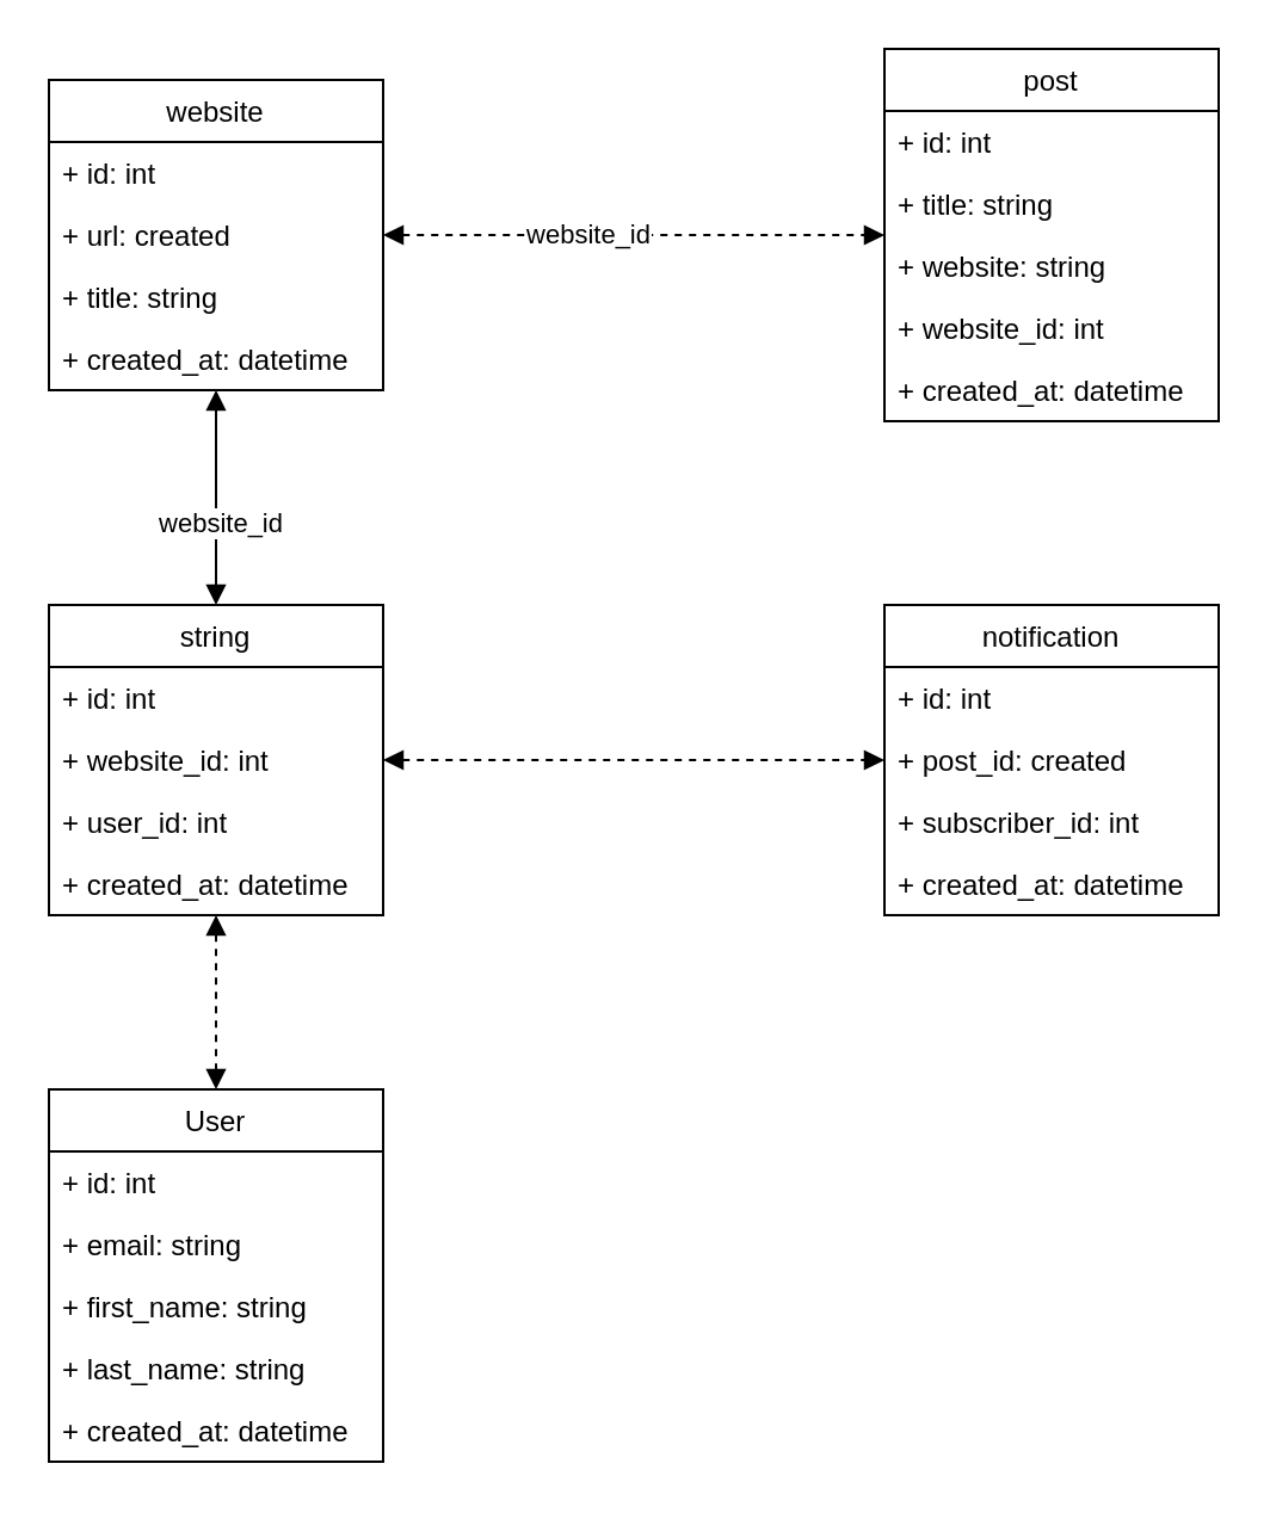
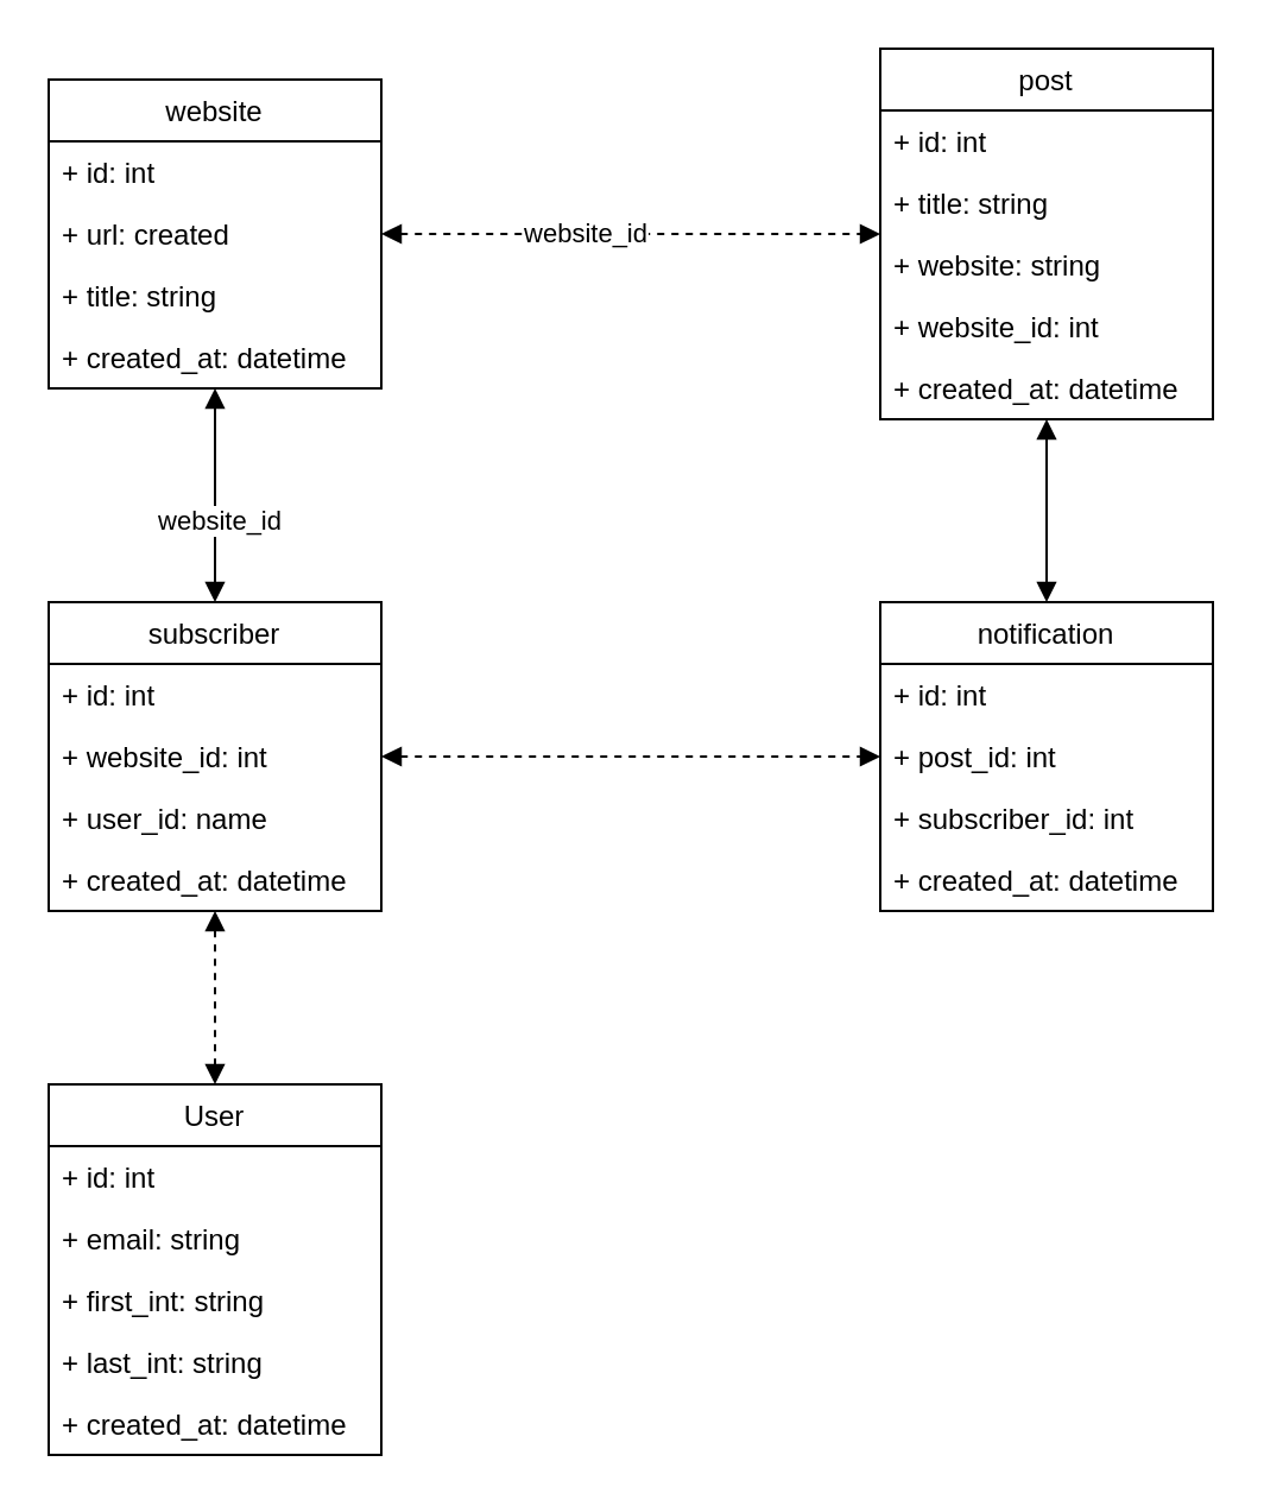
  <mxCell id="0" />
  <mxCell id="1" parent="0" />
  <mxCell id="2" value="website" style="swimlane;fontStyle=0;childLayout=stackLayout;horizontal=1;startSize=26;fillColor=none;horizontalStack=0;resizeParent=1;resizeParentMax=0;resizeLast=0;collapsible=1;marginBottom=0;" vertex="1" parent="1"><mxGeometry x="20" y="33" width="140" height="130" as="geometry" /></mxCell>
  <mxCell id="3" value="+ id: int" style="text;strokeColor=none;fillColor=none;align=left;verticalAlign=top;spacingLeft=4;spacingRight=4;overflow=hidden;rotatable=0;points=[[0,0.5],[1,0.5]];portConstraint=eastwest;" vertex="1" parent="2"><mxGeometry y="26" width="140" height="26" as="geometry" /></mxCell>
  <mxCell id="4" value="+ url: created" style="text;strokeColor=none;fillColor=none;align=left;verticalAlign=top;spacingLeft=4;spacingRight=4;overflow=hidden;rotatable=0;points=[[0,0.5],[1,0.5]];portConstraint=eastwest;" vertex="1" parent="2"><mxGeometry y="52" width="140" height="26" as="geometry" /></mxCell>
  <mxCell id="5" value="+ title: string" style="text;strokeColor=none;fillColor=none;align=left;verticalAlign=top;spacingLeft=4;spacingRight=4;overflow=hidden;rotatable=0;points=[[0,0.5],[1,0.5]];portConstraint=eastwest;" vertex="1" parent="2"><mxGeometry y="78" width="140" height="26" as="geometry" /></mxCell>
  <mxCell id="6" value="+ created_at: datetime" style="text;strokeColor=none;fillColor=none;align=left;verticalAlign=top;spacingLeft=4;spacingRight=4;overflow=hidden;rotatable=0;points=[[0,0.5],[1,0.5]];portConstraint=eastwest;" vertex="1" parent="2"><mxGeometry y="104" width="140" height="26" as="geometry" /></mxCell>
  <mxCell id="7" value="post" style="swimlane;fontStyle=0;childLayout=stackLayout;horizontal=1;startSize=26;fillColor=none;horizontalStack=0;resizeParent=1;resizeParentMax=0;resizeLast=0;collapsible=1;marginBottom=0;" vertex="1" parent="1"><mxGeometry x="370" y="20" width="140" height="156" as="geometry" /></mxCell>
  <mxCell id="8" value="+ id: int" style="text;strokeColor=none;fillColor=none;align=left;verticalAlign=top;spacingLeft=4;spacingRight=4;overflow=hidden;rotatable=0;points=[[0,0.5],[1,0.5]];portConstraint=eastwest;" vertex="1" parent="7"><mxGeometry y="26" width="140" height="26" as="geometry" /></mxCell>
  <mxCell id="9" value="+ title: string" style="text;strokeColor=none;fillColor=none;align=left;verticalAlign=top;spacingLeft=4;spacingRight=4;overflow=hidden;rotatable=0;points=[[0,0.5],[1,0.5]];portConstraint=eastwest;" vertex="1" parent="7"><mxGeometry y="52" width="140" height="26" as="geometry" /></mxCell>
  <mxCell id="10" value="+ website: string" style="text;strokeColor=none;fillColor=none;align=left;verticalAlign=top;spacingLeft=4;spacingRight=4;overflow=hidden;rotatable=0;points=[[0,0.5],[1,0.5]];portConstraint=eastwest;" vertex="1" parent="7"><mxGeometry y="78" width="140" height="26" as="geometry" /></mxCell>
  <mxCell id="11" value="+ website_id: int" style="text;strokeColor=none;fillColor=none;align=left;verticalAlign=top;spacingLeft=4;spacingRight=4;overflow=hidden;rotatable=0;points=[[0,0.5],[1,0.5]];portConstraint=eastwest;" vertex="1" parent="7"><mxGeometry y="104" width="140" height="26" as="geometry" /></mxCell>
  <mxCell id="12" value="+ created_at: datetime" style="text;strokeColor=none;fillColor=none;align=left;verticalAlign=top;spacingLeft=4;spacingRight=4;overflow=hidden;rotatable=0;points=[[0,0.5],[1,0.5]];portConstraint=eastwest;" vertex="1" parent="7"><mxGeometry y="130" width="140" height="26" as="geometry" /></mxCell>
- <mxCell id="13" value="string" style="swimlane;fontStyle=0;childLayout=stackLayout;horizontal=1;startSize=26;fillColor=none;horizontalStack=0;resizeParent=1;resizeParentMax=0;resizeLast=0;collapsible=1;marginBottom=0;" vertex="1" parent="1"><mxGeometry x="20" y="253" width="140" height="130" as="geometry" /></mxCell>
+ <mxCell id="13" value="subscriber" style="swimlane;fontStyle=0;childLayout=stackLayout;horizontal=1;startSize=26;fillColor=none;horizontalStack=0;resizeParent=1;resizeParentMax=0;resizeLast=0;collapsible=1;marginBottom=0;" vertex="1" parent="1"><mxGeometry x="20" y="253" width="140" height="130" as="geometry" /></mxCell>
  <mxCell id="14" value="+ id: int" style="text;strokeColor=none;fillColor=none;align=left;verticalAlign=top;spacingLeft=4;spacingRight=4;overflow=hidden;rotatable=0;points=[[0,0.5],[1,0.5]];portConstraint=eastwest;" vertex="1" parent="13"><mxGeometry y="26" width="140" height="26" as="geometry" /></mxCell>
  <mxCell id="15" value="+ website_id: int" style="text;strokeColor=none;fillColor=none;align=left;verticalAlign=top;spacingLeft=4;spacingRight=4;overflow=hidden;rotatable=0;points=[[0,0.5],[1,0.5]];portConstraint=eastwest;" vertex="1" parent="13"><mxGeometry y="52" width="140" height="26" as="geometry" /></mxCell>
- <mxCell id="16" value="+ user_id: int" style="text;strokeColor=none;fillColor=none;align=left;verticalAlign=top;spacingLeft=4;spacingRight=4;overflow=hidden;rotatable=0;points=[[0,0.5],[1,0.5]];portConstraint=eastwest;" vertex="1" parent="13"><mxGeometry y="78" width="140" height="26" as="geometry" /></mxCell>
+ <mxCell id="16" value="+ user_id: name" style="text;strokeColor=none;fillColor=none;align=left;verticalAlign=top;spacingLeft=4;spacingRight=4;overflow=hidden;rotatable=0;points=[[0,0.5],[1,0.5]];portConstraint=eastwest;" vertex="1" parent="13"><mxGeometry y="78" width="140" height="26" as="geometry" /></mxCell>
  <mxCell id="17" value="+ created_at: datetime" style="text;strokeColor=none;fillColor=none;align=left;verticalAlign=top;spacingLeft=4;spacingRight=4;overflow=hidden;rotatable=0;points=[[0,0.5],[1,0.5]];portConstraint=eastwest;" vertex="1" parent="13"><mxGeometry y="104" width="140" height="26" as="geometry" /></mxCell>
  <mxCell id="18" value="" style="endArrow=block;startArrow=block;endFill=1;startFill=1;html=1;rounded=0;dashed=1;" edge="1" parent="1" source="2" target="7"><mxGeometry width="160" relative="1" as="geometry"><mxPoint x="330" y="296" as="sourcePoint" /><mxPoint x="490" y="296" as="targetPoint" /></mxGeometry></mxCell>
  <mxCell id="19" value="website_id" style="edgeLabel;html=1;align=center;verticalAlign=middle;resizable=0;points=[];" vertex="1" connectable="0" parent="18"><mxGeometry x="-0.191" y="1" relative="1" as="geometry"><mxPoint as="offset" /></mxGeometry></mxCell>
  <mxCell id="20" value="" style="endArrow=block;startArrow=block;endFill=1;startFill=1;html=1;rounded=0;" edge="1" parent="1" source="2" target="13"><mxGeometry width="160" relative="1" as="geometry"><mxPoint x="150" y="426" as="sourcePoint" /><mxPoint x="310" y="426" as="targetPoint" /></mxGeometry></mxCell>
  <mxCell id="21" value="website_id" style="edgeLabel;html=1;align=center;verticalAlign=middle;resizable=0;points=[];" vertex="1" connectable="0" parent="20"><mxGeometry x="0.226" y="1" relative="1" as="geometry"><mxPoint as="offset" /></mxGeometry></mxCell>
  <mxCell id="22" value="User" style="swimlane;fontStyle=0;childLayout=stackLayout;horizontal=1;startSize=26;fillColor=none;horizontalStack=0;resizeParent=1;resizeParentMax=0;resizeLast=0;collapsible=1;marginBottom=0;" vertex="1" parent="1"><mxGeometry x="20" y="456" width="140" height="156" as="geometry" /></mxCell>
  <mxCell id="23" value="+ id: int" style="text;strokeColor=none;fillColor=none;align=left;verticalAlign=top;spacingLeft=4;spacingRight=4;overflow=hidden;rotatable=0;points=[[0,0.5],[1,0.5]];portConstraint=eastwest;" vertex="1" parent="22"><mxGeometry y="26" width="140" height="26" as="geometry" /></mxCell>
  <mxCell id="24" value="+ email: string" style="text;strokeColor=none;fillColor=none;align=left;verticalAlign=top;spacingLeft=4;spacingRight=4;overflow=hidden;rotatable=0;points=[[0,0.5],[1,0.5]];portConstraint=eastwest;" vertex="1" parent="22"><mxGeometry y="52" width="140" height="26" as="geometry" /></mxCell>
- <mxCell id="25" value="+ first_name: string" style="text;strokeColor=none;fillColor=none;align=left;verticalAlign=top;spacingLeft=4;spacingRight=4;overflow=hidden;rotatable=0;points=[[0,0.5],[1,0.5]];portConstraint=eastwest;" vertex="1" parent="22"><mxGeometry y="78" width="140" height="26" as="geometry" /></mxCell>
- <mxCell id="26" value="+ last_name: string" style="text;strokeColor=none;fillColor=none;align=left;verticalAlign=top;spacingLeft=4;spacingRight=4;overflow=hidden;rotatable=0;points=[[0,0.5],[1,0.5]];portConstraint=eastwest;" vertex="1" parent="22"><mxGeometry y="104" width="140" height="26" as="geometry" /></mxCell>
+ <mxCell id="25" value="+ first_int: string" style="text;strokeColor=none;fillColor=none;align=left;verticalAlign=top;spacingLeft=4;spacingRight=4;overflow=hidden;rotatable=0;points=[[0,0.5],[1,0.5]];portConstraint=eastwest;" vertex="1" parent="22"><mxGeometry y="78" width="140" height="26" as="geometry" /></mxCell>
+ <mxCell id="26" value="+ last_int: string" style="text;strokeColor=none;fillColor=none;align=left;verticalAlign=top;spacingLeft=4;spacingRight=4;overflow=hidden;rotatable=0;points=[[0,0.5],[1,0.5]];portConstraint=eastwest;" vertex="1" parent="22"><mxGeometry y="104" width="140" height="26" as="geometry" /></mxCell>
  <mxCell id="27" value="+ created_at: datetime" style="text;strokeColor=none;fillColor=none;align=left;verticalAlign=top;spacingLeft=4;spacingRight=4;overflow=hidden;rotatable=0;points=[[0,0.5],[1,0.5]];portConstraint=eastwest;" vertex="1" parent="22"><mxGeometry y="130" width="140" height="26" as="geometry" /></mxCell>
  <mxCell id="28" value="" style="endArrow=block;startArrow=block;endFill=1;startFill=1;html=1;rounded=0;dashed=1;" edge="1" parent="1" source="13" target="22"><mxGeometry width="160" relative="1" as="geometry"><mxPoint x="130" y="476" as="sourcePoint" /><mxPoint x="290" y="476" as="targetPoint" /></mxGeometry></mxCell>
  <mxCell id="29" value="notification" style="swimlane;fontStyle=0;childLayout=stackLayout;horizontal=1;startSize=26;fillColor=none;horizontalStack=0;resizeParent=1;resizeParentMax=0;resizeLast=0;collapsible=1;marginBottom=0;" vertex="1" parent="1"><mxGeometry x="370" y="253" width="140" height="130" as="geometry" /></mxCell>
  <mxCell id="30" value="+ id: int" style="text;strokeColor=none;fillColor=none;align=left;verticalAlign=top;spacingLeft=4;spacingRight=4;overflow=hidden;rotatable=0;points=[[0,0.5],[1,0.5]];portConstraint=eastwest;" vertex="1" parent="29"><mxGeometry y="26" width="140" height="26" as="geometry" /></mxCell>
- <mxCell id="31" value="+ post_id: created" style="text;strokeColor=none;fillColor=none;align=left;verticalAlign=top;spacingLeft=4;spacingRight=4;overflow=hidden;rotatable=0;points=[[0,0.5],[1,0.5]];portConstraint=eastwest;" vertex="1" parent="29"><mxGeometry y="52" width="140" height="26" as="geometry" /></mxCell>
+ <mxCell id="31" value="+ post_id: int" style="text;strokeColor=none;fillColor=none;align=left;verticalAlign=top;spacingLeft=4;spacingRight=4;overflow=hidden;rotatable=0;points=[[0,0.5],[1,0.5]];portConstraint=eastwest;" vertex="1" parent="29"><mxGeometry y="52" width="140" height="26" as="geometry" /></mxCell>
  <mxCell id="32" value="+ subscriber_id: int" style="text;strokeColor=none;fillColor=none;align=left;verticalAlign=top;spacingLeft=4;spacingRight=4;overflow=hidden;rotatable=0;points=[[0,0.5],[1,0.5]];portConstraint=eastwest;" vertex="1" parent="29"><mxGeometry y="78" width="140" height="26" as="geometry" /></mxCell>
  <mxCell id="33" value="+ created_at: datetime" style="text;strokeColor=none;fillColor=none;align=left;verticalAlign=top;spacingLeft=4;spacingRight=4;overflow=hidden;rotatable=0;points=[[0,0.5],[1,0.5]];portConstraint=eastwest;" vertex="1" parent="29"><mxGeometry y="104" width="140" height="26" as="geometry" /></mxCell>
  <mxCell id="34" value="" style="endArrow=block;startArrow=block;endFill=1;startFill=1;html=1;rounded=0;dashed=1;" edge="1" parent="1" source="13" target="29"><mxGeometry width="160" relative="1" as="geometry"><mxPoint x="270" y="456" as="sourcePoint" /><mxPoint x="430" y="456" as="targetPoint" /></mxGeometry></mxCell>
+ <mxCell id="35" value="" style="endArrow=block;startArrow=block;endFill=1;startFill=1;html=1;rounded=0;" edge="1" parent="1" source="7" target="29"><mxGeometry width="160" relative="1" as="geometry"><mxPoint x="370" y="476" as="sourcePoint" /><mxPoint x="530" y="476" as="targetPoint" /></mxGeometry></mxCell>
